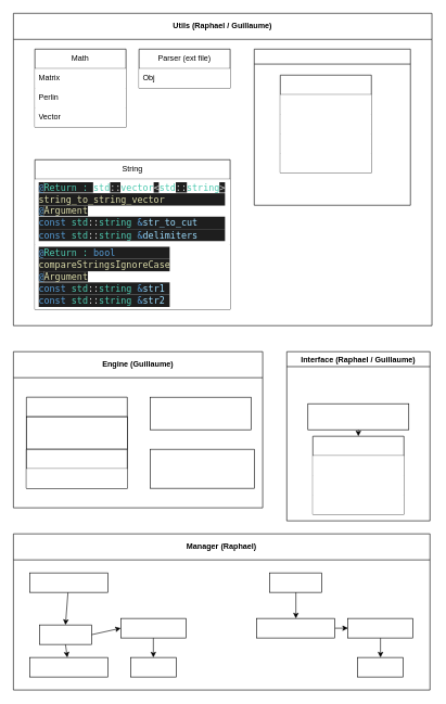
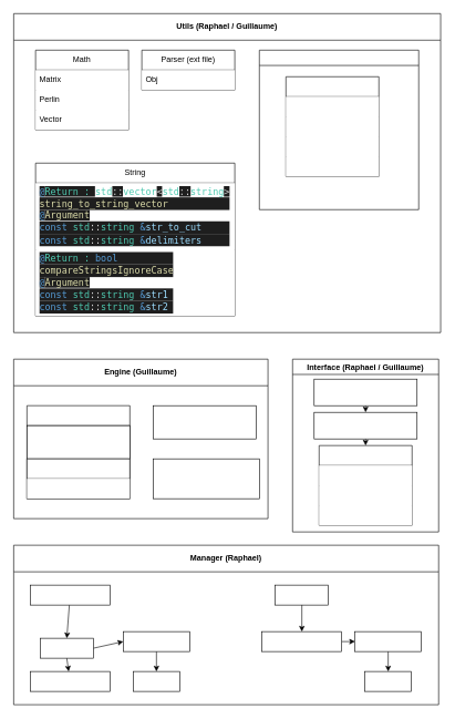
  <mxCell id="0" />
  <mxCell id="1" parent="0" />
  <mxCell id="2" value="Interface (Raphael / Guillaume)" style="swimlane;" vertex="1" parent="1"><mxGeometry x="440" y="540" width="220" height="260" as="geometry" /></mxCell>
+ <mxCell id="3" style="edgeStyle=none;html=1;exitX=0.5;exitY=1;exitDx=0;exitDy=0;entryX=0.5;entryY=0;entryDx=0;entryDy=0;fontColor=#FFFFFF;" edge="1" parent="2" source="4" target="6"><mxGeometry relative="1" as="geometry" /></mxCell>
+ <mxCell id="4" value="Scene" style="rounded=0;whiteSpace=wrap;html=1;fillStyle=auto;fontColor=#FFFFFF;fillColor=default;" vertex="1" parent="2"><mxGeometry x="32.5" y="30" width="155" height="40" as="geometry" /></mxCell>
  <mxCell id="5" style="edgeStyle=none;html=1;exitX=0.5;exitY=1;exitDx=0;exitDy=0;entryX=0.5;entryY=0;entryDx=0;entryDy=0;fontColor=#FFFFFF;" edge="1" parent="2" source="6" target="7"><mxGeometry relative="1" as="geometry" /></mxCell>
  <mxCell id="6" value="Panel / Pipeline 3D" style="rounded=0;whiteSpace=wrap;html=1;fillStyle=auto;fontColor=#FFFFFF;fillColor=default;" vertex="1" parent="2"><mxGeometry x="32.5" y="80" width="155" height="40" as="geometry" /></mxCell>
  <mxCell id="7" value="Interactive" style="swimlane;fontStyle=0;childLayout=stackLayout;horizontal=1;startSize=30;horizontalStack=0;resizeParent=1;resizeParentMax=0;resizeLast=0;collapsible=1;marginBottom=0;whiteSpace=wrap;html=1;fillStyle=auto;fontColor=#FFFFFF;fillColor=default;" vertex="1" parent="2"><mxGeometry x="40" y="130" width="140" height="120" as="geometry" /></mxCell>
  <mxCell id="8" value="Button" style="text;strokeColor=none;fillColor=default;align=left;verticalAlign=middle;spacingLeft=4;spacingRight=4;overflow=hidden;points=[[0,0.5],[1,0.5]];portConstraint=eastwest;rotatable=0;whiteSpace=wrap;html=1;fillStyle=auto;fontColor=#FFFFFF;" vertex="1" parent="7"><mxGeometry y="30" width="140" height="30" as="geometry" /></mxCell>
  <mxCell id="9" value="Bar" style="text;strokeColor=none;fillColor=default;align=left;verticalAlign=middle;spacingLeft=4;spacingRight=4;overflow=hidden;points=[[0,0.5],[1,0.5]];portConstraint=eastwest;rotatable=0;whiteSpace=wrap;html=1;fillStyle=auto;fontColor=#FFFFFF;" vertex="1" parent="7"><mxGeometry y="60" width="140" height="30" as="geometry" /></mxCell>
  <mxCell id="10" value="Scroll" style="text;strokeColor=none;fillColor=default;align=left;verticalAlign=middle;spacingLeft=4;spacingRight=4;overflow=hidden;points=[[0,0.5],[1,0.5]];portConstraint=eastwest;rotatable=0;whiteSpace=wrap;html=1;fillStyle=auto;fontColor=#FFFFFF;" vertex="1" parent="7"><mxGeometry y="90" width="140" height="30" as="geometry" /></mxCell>
  <mxCell id="11" value="Utils (Raphael / Guillaume)" style="swimlane;whiteSpace=wrap;html=1;fillStyle=auto;startSize=40;" vertex="1" parent="1"><mxGeometry x="20" y="20" width="643" height="480" as="geometry" /></mxCell>
  <mxCell id="12" value="Math" style="swimlane;fontStyle=0;childLayout=stackLayout;horizontal=1;startSize=30;horizontalStack=0;resizeParent=1;resizeParentMax=0;resizeLast=0;collapsible=1;marginBottom=0;whiteSpace=wrap;html=1;fillStyle=auto;" vertex="1" parent="11"><mxGeometry x="33" y="55" width="140" height="120" as="geometry" /></mxCell>
  <mxCell id="13" value="Matrix" style="text;strokeColor=none;fillColor=default;align=left;verticalAlign=middle;spacingLeft=4;spacingRight=4;overflow=hidden;points=[[0,0.5],[1,0.5]];portConstraint=eastwest;rotatable=0;whiteSpace=wrap;html=1;fillStyle=auto;" vertex="1" parent="12"><mxGeometry y="30" width="140" height="30" as="geometry" /></mxCell>
  <mxCell id="14" value="Perlin" style="text;strokeColor=none;fillColor=default;align=left;verticalAlign=middle;spacingLeft=4;spacingRight=4;overflow=hidden;points=[[0,0.5],[1,0.5]];portConstraint=eastwest;rotatable=0;whiteSpace=wrap;html=1;fillStyle=auto;" vertex="1" parent="12"><mxGeometry y="60" width="140" height="30" as="geometry" /></mxCell>
  <mxCell id="15" value="Vector" style="text;strokeColor=none;fillColor=default;align=left;verticalAlign=middle;spacingLeft=4;spacingRight=4;overflow=hidden;points=[[0,0.5],[1,0.5]];portConstraint=eastwest;rotatable=0;whiteSpace=wrap;html=1;fillStyle=auto;" vertex="1" parent="12"><mxGeometry y="90" width="140" height="30" as="geometry" /></mxCell>
  <mxCell id="16" value="Parser (ext file)" style="swimlane;fontStyle=0;childLayout=stackLayout;horizontal=1;startSize=30;horizontalStack=0;resizeParent=1;resizeParentMax=0;resizeLast=0;collapsible=1;marginBottom=0;whiteSpace=wrap;html=1;fillStyle=auto;" vertex="1" parent="11"><mxGeometry x="193" y="55" width="140" height="60" as="geometry" /></mxCell>
  <mxCell id="17" value="Obj" style="text;strokeColor=none;fillColor=default;align=left;verticalAlign=middle;spacingLeft=4;spacingRight=4;overflow=hidden;points=[[0,0.5],[1,0.5]];portConstraint=eastwest;rotatable=0;whiteSpace=wrap;html=1;fillStyle=auto;" vertex="1" parent="16"><mxGeometry y="30" width="140" height="30" as="geometry" /></mxCell>
  <mxCell id="18" value="String" style="swimlane;fontStyle=0;childLayout=stackLayout;horizontal=1;startSize=30;horizontalStack=0;resizeParent=1;resizeParentMax=0;resizeLast=0;collapsible=1;marginBottom=0;whiteSpace=wrap;html=1;fillStyle=auto;" vertex="1" parent="11"><mxGeometry x="33" y="225" width="300" height="230" as="geometry" /></mxCell>
  <mxCell id="19" value="&lt;span style=&quot;color: rgb(86, 156, 214); font-family: &amp;quot;Droid Sans Mono&amp;quot;, &amp;quot;monospace&amp;quot;, monospace; font-size: 14px; background-color: rgb(30, 30, 30);&quot;&gt;@&lt;/span&gt;&lt;span style=&quot;color: rgb(78, 201, 176); background-color: rgb(30, 30, 30); font-family: &amp;quot;Droid Sans Mono&amp;quot;, &amp;quot;monospace&amp;quot;, monospace; font-size: 14px;&quot;&gt;Return :&amp;nbsp;&lt;/span&gt;&lt;span style=&quot;font-family: &amp;quot;Droid Sans Mono&amp;quot;, &amp;quot;monospace&amp;quot;, monospace; font-size: 14px; color: rgb(78, 201, 176);&quot;&gt;std&lt;/span&gt;&lt;span style=&quot;background-color: rgb(30, 30, 30); color: rgb(212, 212, 212); font-family: &amp;quot;Droid Sans Mono&amp;quot;, &amp;quot;monospace&amp;quot;, monospace; font-size: 14px;&quot;&gt;::&lt;/span&gt;&lt;span style=&quot;font-family: &amp;quot;Droid Sans Mono&amp;quot;, &amp;quot;monospace&amp;quot;, monospace; font-size: 14px; color: rgb(78, 201, 176);&quot;&gt;vector&lt;/span&gt;&lt;span style=&quot;background-color: rgb(30, 30, 30); color: rgb(212, 212, 212); font-family: &amp;quot;Droid Sans Mono&amp;quot;, &amp;quot;monospace&amp;quot;, monospace; font-size: 14px;&quot;&gt;&amp;lt;&lt;/span&gt;&lt;span style=&quot;font-family: &amp;quot;Droid Sans Mono&amp;quot;, &amp;quot;monospace&amp;quot;, monospace; font-size: 14px; color: rgb(78, 201, 176);&quot;&gt;std&lt;/span&gt;&lt;span style=&quot;background-color: rgb(30, 30, 30); color: rgb(212, 212, 212); font-family: &amp;quot;Droid Sans Mono&amp;quot;, &amp;quot;monospace&amp;quot;, monospace; font-size: 14px;&quot;&gt;::&lt;/span&gt;&lt;span style=&quot;font-family: &amp;quot;Droid Sans Mono&amp;quot;, &amp;quot;monospace&amp;quot;, monospace; font-size: 14px; color: rgb(78, 201, 176);&quot;&gt;string&lt;/span&gt;&lt;span style=&quot;background-color: rgb(30, 30, 30); color: rgb(212, 212, 212); font-family: &amp;quot;Droid Sans Mono&amp;quot;, &amp;quot;monospace&amp;quot;, monospace; font-size: 14px;&quot;&gt;&amp;gt;&lt;/span&gt;&lt;span style=&quot;color: rgb(78, 201, 176); background-color: rgb(30, 30, 30); font-family: &amp;quot;Droid Sans Mono&amp;quot;, &amp;quot;monospace&amp;quot;, monospace; font-size: 14px;&quot;&gt;&lt;br&gt;&lt;/span&gt;&lt;div style=&quot;color: rgb(212, 212, 212); background-color: rgb(30, 30, 30); font-family: &amp;quot;Droid Sans Mono&amp;quot;, &amp;quot;monospace&amp;quot;, monospace; font-size: 14px; line-height: 19px;&quot;&gt;&lt;span style=&quot;color: #dcdcaa;&quot;&gt;string_to_string_vector&lt;/span&gt;&lt;/div&gt;&lt;span style=&quot;color: rgb(86, 156, 214); font-family: &amp;quot;Droid Sans Mono&amp;quot;, &amp;quot;monospace&amp;quot;, monospace; font-size: 14px; background-color: rgb(30, 30, 30);&quot;&gt;@&lt;/span&gt;&lt;span style=&quot;color: rgb(220, 220, 170); background-color: rgb(30, 30, 30); font-family: &amp;quot;Droid Sans Mono&amp;quot;, &amp;quot;monospace&amp;quot;, monospace; font-size: 14px;&quot;&gt;Argument&lt;/span&gt;&lt;span style=&quot;color: rgb(86, 156, 214); font-family: &amp;quot;Droid Sans Mono&amp;quot;, &amp;quot;monospace&amp;quot;, monospace; font-size: 14px; background-color: rgb(30, 30, 30);&quot;&gt;&lt;br&gt;&lt;/span&gt;&lt;div style=&quot;color: rgb(212, 212, 212); background-color: rgb(30, 30, 30); font-family: &amp;quot;Droid Sans Mono&amp;quot;, &amp;quot;monospace&amp;quot;, monospace; font-size: 14px; line-height: 19px;&quot;&gt;&lt;span style=&quot;color: #569cd6;&quot;&gt;const&lt;/span&gt; &lt;span style=&quot;color: #4ec9b0;&quot;&gt;std&lt;/span&gt;::&lt;span style=&quot;color: #4ec9b0;&quot;&gt;string&lt;/span&gt; &lt;span style=&quot;color: #569cd6;&quot;&gt;&amp;amp;&lt;/span&gt;&lt;span style=&quot;color: #9cdcfe;&quot;&gt;str_to_cut&lt;/span&gt;&lt;/div&gt;&lt;div style=&quot;color: rgb(212, 212, 212); background-color: rgb(30, 30, 30); font-family: &amp;quot;Droid Sans Mono&amp;quot;, &amp;quot;monospace&amp;quot;, monospace; font-size: 14px; line-height: 19px;&quot;&gt;&lt;span style=&quot;color: #569cd6;&quot;&gt;const&lt;/span&gt; &lt;span style=&quot;color: #4ec9b0;&quot;&gt;std&lt;/span&gt;::&lt;span style=&quot;color: #4ec9b0;&quot;&gt;string&lt;/span&gt; &lt;span style=&quot;color: #569cd6;&quot;&gt;&amp;amp;&lt;/span&gt;&lt;span style=&quot;color: #9cdcfe;&quot;&gt;delimiters&lt;/span&gt;&lt;/div&gt;" style="text;strokeColor=none;fillColor=default;align=left;verticalAlign=middle;spacingLeft=4;spacingRight=4;overflow=hidden;points=[[0,0.5],[1,0.5]];portConstraint=eastwest;rotatable=0;whiteSpace=wrap;html=1;fillStyle=auto;" vertex="1" parent="18"><mxGeometry y="30" width="300" height="100" as="geometry" /></mxCell>
  <mxCell id="20" value="&lt;div style=&quot;background-color: rgb(30, 30, 30); line-height: 19px; font-size: 14px; font-family: &amp;quot;Droid Sans Mono&amp;quot;, &amp;quot;monospace&amp;quot;, monospace;&quot;&gt;&lt;span style=&quot;color: rgb(86, 156, 214);&quot;&gt;@&lt;/span&gt;&lt;font color=&quot;#4ec9b0&quot;&gt;Return :&amp;nbsp;&lt;/font&gt;&lt;span style=&quot;color: rgb(86, 156, 214);&quot;&gt;bool&lt;/span&gt;&lt;/div&gt;&lt;div style=&quot;color: rgb(212, 212, 212); background-color: rgb(30, 30, 30); font-family: &amp;quot;Droid Sans Mono&amp;quot;, &amp;quot;monospace&amp;quot;, monospace; font-size: 14px; line-height: 19px;&quot;&gt;&lt;span style=&quot;color: #dcdcaa;&quot;&gt;compareStringsIgnoreCase&lt;/span&gt;&lt;/div&gt;&lt;span style=&quot;color: rgb(86, 156, 214); font-family: &amp;quot;Droid Sans Mono&amp;quot;, &amp;quot;monospace&amp;quot;, monospace; font-size: 14px; background-color: rgb(30, 30, 30);&quot;&gt;@&lt;/span&gt;&lt;span style=&quot;color: rgb(220, 220, 170); background-color: rgb(30, 30, 30); font-family: &amp;quot;Droid Sans Mono&amp;quot;, &amp;quot;monospace&amp;quot;, monospace; font-size: 14px;&quot;&gt;Argument&lt;/span&gt;&lt;span style=&quot;color: rgb(86, 156, 214); font-family: &amp;quot;Droid Sans Mono&amp;quot;, &amp;quot;monospace&amp;quot;, monospace; font-size: 14px; background-color: rgb(30, 30, 30);&quot;&gt;&lt;br&gt;&lt;/span&gt;&lt;div style=&quot;color: rgb(212, 212, 212); background-color: rgb(30, 30, 30); font-family: &amp;quot;Droid Sans Mono&amp;quot;, &amp;quot;monospace&amp;quot;, monospace; font-size: 14px; line-height: 19px;&quot;&gt;&lt;span style=&quot;color: #569cd6;&quot;&gt;const&lt;/span&gt; &lt;span style=&quot;color: #4ec9b0;&quot;&gt;std&lt;/span&gt;::&lt;span style=&quot;color: #4ec9b0;&quot;&gt;string&lt;/span&gt; &lt;span style=&quot;color: #569cd6;&quot;&gt;&amp;amp;&lt;/span&gt;&lt;span style=&quot;color: #9cdcfe;&quot;&gt;str1&lt;/span&gt;&lt;/div&gt;&lt;div style=&quot;color: rgb(212, 212, 212); background-color: rgb(30, 30, 30); font-family: &amp;quot;Droid Sans Mono&amp;quot;, &amp;quot;monospace&amp;quot;, monospace; font-size: 14px; line-height: 19px;&quot;&gt;&lt;span style=&quot;color: #569cd6;&quot;&gt;const&lt;/span&gt; &lt;span style=&quot;color: #4ec9b0;&quot;&gt;std&lt;/span&gt;::&lt;span style=&quot;color: #4ec9b0;&quot;&gt;string&lt;/span&gt; &lt;span style=&quot;color: #569cd6;&quot;&gt;&amp;amp;&lt;/span&gt;&lt;span style=&quot;color: #9cdcfe;&quot;&gt;str2&lt;/span&gt;&lt;/div&gt;" style="text;strokeColor=none;fillColor=default;align=left;verticalAlign=middle;spacingLeft=4;spacingRight=4;overflow=hidden;points=[[0,0.5],[1,0.5]];portConstraint=eastwest;rotatable=0;whiteSpace=wrap;html=1;fillStyle=auto;" vertex="1" parent="18"><mxGeometry y="130" width="300" height="100" as="geometry" /></mxCell>
  <mxCell id="21" value="Graphical Wrapper" style="swimlane;whiteSpace=wrap;html=1;fillStyle=auto;fontColor=#FFFFFF;fillColor=default;" vertex="1" parent="11"><mxGeometry x="370" y="55" width="240" height="240" as="geometry" /></mxCell>
  <mxCell id="22" value="SfWrapper" style="swimlane;fontStyle=0;childLayout=stackLayout;horizontal=1;startSize=30;horizontalStack=0;resizeParent=1;resizeParentMax=0;resizeLast=0;collapsible=1;marginBottom=0;whiteSpace=wrap;html=1;fillStyle=auto;fontColor=#FFFFFF;fillColor=default;" vertex="1" parent="21"><mxGeometry x="40" y="40" width="140" height="150" as="geometry" /></mxCell>
  <mxCell id="23" value="SfPrimitive" style="text;strokeColor=none;fillColor=default;align=left;verticalAlign=middle;spacingLeft=4;spacingRight=4;overflow=hidden;points=[[0,0.5],[1,0.5]];portConstraint=eastwest;rotatable=0;whiteSpace=wrap;html=1;fillStyle=auto;fontColor=#FFFFFF;" vertex="1" parent="22"><mxGeometry y="30" width="140" height="30" as="geometry" /></mxCell>
  <mxCell id="24" value="SfSprite" style="text;strokeColor=none;fillColor=default;align=left;verticalAlign=middle;spacingLeft=4;spacingRight=4;overflow=hidden;points=[[0,0.5],[1,0.5]];portConstraint=eastwest;rotatable=0;whiteSpace=wrap;html=1;fillStyle=auto;fontColor=#FFFFFF;" vertex="1" parent="22"><mxGeometry y="60" width="140" height="30" as="geometry" /></mxCell>
  <mxCell id="25" value="SfText" style="text;strokeColor=none;fillColor=default;align=left;verticalAlign=middle;spacingLeft=4;spacingRight=4;overflow=hidden;points=[[0,0.5],[1,0.5]];portConstraint=eastwest;rotatable=0;whiteSpace=wrap;html=1;fillStyle=auto;fontColor=#FFFFFF;" vertex="1" parent="22"><mxGeometry y="90" width="140" height="30" as="geometry" /></mxCell>
  <mxCell id="26" value="SfTransition" style="text;strokeColor=none;fillColor=default;align=left;verticalAlign=middle;spacingLeft=4;spacingRight=4;overflow=hidden;points=[[0,0.5],[1,0.5]];portConstraint=eastwest;rotatable=0;whiteSpace=wrap;html=1;fillStyle=auto;fontColor=#FFFFFF;" vertex="1" parent="22"><mxGeometry y="120" width="140" height="30" as="geometry" /></mxCell>
  <mxCell id="27" value="Manager (Raphael)" style="swimlane;whiteSpace=wrap;html=1;fillStyle=auto;startSize=40;" vertex="1" parent="1"><mxGeometry x="20" y="820" width="640" height="240" as="geometry" /></mxCell>
  <mxCell id="28" style="edgeStyle=none;html=1;exitX=0.5;exitY=1;exitDx=0;exitDy=0;fontColor=#FFFFFF;" edge="1" parent="27" source="30" target="33"><mxGeometry relative="1" as="geometry" /></mxCell>
  <mxCell id="29" style="edgeStyle=none;html=1;exitX=1;exitY=0.5;exitDx=0;exitDy=0;entryX=0;entryY=0.5;entryDx=0;entryDy=0;fontColor=#FFFFFF;" edge="1" parent="27" source="30" target="35"><mxGeometry relative="1" as="geometry" /></mxCell>
  <mxCell id="30" value="Decoder" style="rounded=0;whiteSpace=wrap;html=1;fillStyle=auto;fontColor=#FFFFFF;fillColor=default;" vertex="1" parent="27"><mxGeometry x="40" y="140" width="80" height="30" as="geometry" /></mxCell>
  <mxCell id="31" style="edgeStyle=none;html=1;entryX=0.5;entryY=0;entryDx=0;entryDy=0;fontColor=#FFFFFF;" edge="1" parent="27" source="32" target="30"><mxGeometry relative="1" as="geometry" /></mxCell>
  <mxCell id="32" value="Sender/Reciever" style="rounded=0;whiteSpace=wrap;html=1;fillStyle=auto;fontColor=#FFFFFF;fillColor=default;" vertex="1" parent="27"><mxGeometry x="25" y="60" width="120" height="30" as="geometry" /></mxCell>
  <mxCell id="33" value="Sender/Reciever" style="rounded=0;whiteSpace=wrap;html=1;fillStyle=auto;fontColor=#FFFFFF;fillColor=default;" vertex="1" parent="27"><mxGeometry x="25" y="190" width="120" height="30" as="geometry" /></mxCell>
  <mxCell id="34" style="edgeStyle=none;html=1;exitX=0.5;exitY=1;exitDx=0;exitDy=0;entryX=0.5;entryY=0;entryDx=0;entryDy=0;fontColor=#FFFFFF;" edge="1" parent="27" source="35" target="36"><mxGeometry relative="1" as="geometry" /></mxCell>
  <mxCell id="35" value="Update info" style="rounded=0;whiteSpace=wrap;html=1;fillStyle=auto;fontColor=#FFFFFF;fillColor=default;" vertex="1" parent="27"><mxGeometry x="165" y="130" width="100" height="30" as="geometry" /></mxCell>
  <mxCell id="36" value="Display" style="rounded=0;whiteSpace=wrap;html=1;fillStyle=auto;fontColor=#FFFFFF;fillColor=default;" vertex="1" parent="27"><mxGeometry x="180" y="190" width="70" height="30" as="geometry" /></mxCell>
  <mxCell id="37" value="Encoder" style="rounded=0;whiteSpace=wrap;html=1;fillStyle=auto;fontColor=#FFFFFF;fillColor=default;" vertex="1" parent="27"><mxGeometry x="394" y="60" width="80" height="30" as="geometry" /></mxCell>
  <mxCell id="38" style="edgeStyle=none;html=1;fontColor=#FFFFFF;" edge="1" parent="27" source="39" target="42"><mxGeometry relative="1" as="geometry" /></mxCell>
  <mxCell id="39" value="Sender/Reciever" style="rounded=0;whiteSpace=wrap;html=1;fillStyle=auto;fontColor=#FFFFFF;fillColor=default;" vertex="1" parent="27"><mxGeometry x="374" y="130" width="120" height="30" as="geometry" /></mxCell>
  <mxCell id="40" style="edgeStyle=none;html=1;exitX=0.5;exitY=1;exitDx=0;exitDy=0;fontColor=#FFFFFF;" edge="1" parent="27" source="37" target="39"><mxGeometry relative="1" as="geometry" /></mxCell>
  <mxCell id="41" style="edgeStyle=none;html=1;fontColor=#FFFFFF;" edge="1" parent="27" source="42" target="43"><mxGeometry relative="1" as="geometry" /></mxCell>
  <mxCell id="42" value="Update info" style="rounded=0;whiteSpace=wrap;html=1;fillStyle=auto;fontColor=#FFFFFF;fillColor=default;" vertex="1" parent="27"><mxGeometry x="514" y="130" width="100" height="30" as="geometry" /></mxCell>
  <mxCell id="43" value="Display" style="rounded=0;whiteSpace=wrap;html=1;fillStyle=auto;fontColor=#FFFFFF;fillColor=default;" vertex="1" parent="27"><mxGeometry x="529" y="190" width="70" height="30" as="geometry" /></mxCell>
  <mxCell id="44" value="Engine (Guillaume)" style="swimlane;whiteSpace=wrap;html=1;fillStyle=auto;startSize=40;" vertex="1" parent="1"><mxGeometry x="20" y="540" width="383" height="240" as="geometry" /></mxCell>
  <mxCell id="45" value="Drawable" style="swimlane;fontStyle=0;childLayout=stackLayout;horizontal=1;startSize=30;horizontalStack=0;resizeParent=1;resizeParentMax=0;resizeLast=0;collapsible=1;marginBottom=0;whiteSpace=wrap;html=1;fillStyle=auto;fontColor=#FFFFFF;fillColor=default;" vertex="1" parent="44"><mxGeometry x="20" y="70" width="155" height="140" as="geometry"><mxRectangle x="75" y="60" width="90" height="30" as="alternateBounds" /></mxGeometry></mxCell>
  <mxCell id="46" value="Mesh" style="rounded=0;whiteSpace=wrap;html=1;fillStyle=auto;fontColor=#FFFFFF;fillColor=default;" vertex="1" parent="45"><mxGeometry y="30" width="155" height="50" as="geometry" /></mxCell>
  <mxCell id="47" value="Primitive" style="swimlane;fontStyle=0;childLayout=stackLayout;horizontal=1;startSize=30;horizontalStack=0;resizeParent=1;resizeParentMax=0;resizeLast=0;collapsible=1;marginBottom=0;whiteSpace=wrap;html=1;fillStyle=auto;fontColor=#FFFFFF;fillColor=default;" vertex="1" parent="45"><mxGeometry y="80" width="155" height="60" as="geometry" /></mxCell>
  <mxCell id="48" value="Triangle" style="text;strokeColor=none;fillColor=default;align=left;verticalAlign=middle;spacingLeft=4;spacingRight=4;overflow=hidden;points=[[0,0.5],[1,0.5]];portConstraint=eastwest;rotatable=0;whiteSpace=wrap;html=1;fillStyle=auto;fontColor=#FFFFFF;" vertex="1" parent="47"><mxGeometry y="30" width="155" height="30" as="geometry" /></mxCell>
  <mxCell id="49" value="Camera" style="rounded=0;whiteSpace=wrap;html=1;fillStyle=auto;fontColor=#FFFFFF;fillColor=default;" vertex="1" parent="44"><mxGeometry x="210" y="70" width="155" height="50" as="geometry" /></mxCell>
  <mxCell id="50" value="Mode :&lt;br&gt;Rasterisation / Raytracing" style="rounded=0;whiteSpace=wrap;html=1;fillStyle=auto;fontColor=#FFFFFF;fillColor=default;" vertex="1" parent="44"><mxGeometry x="210" y="150" width="160" height="60" as="geometry" /></mxCell>
